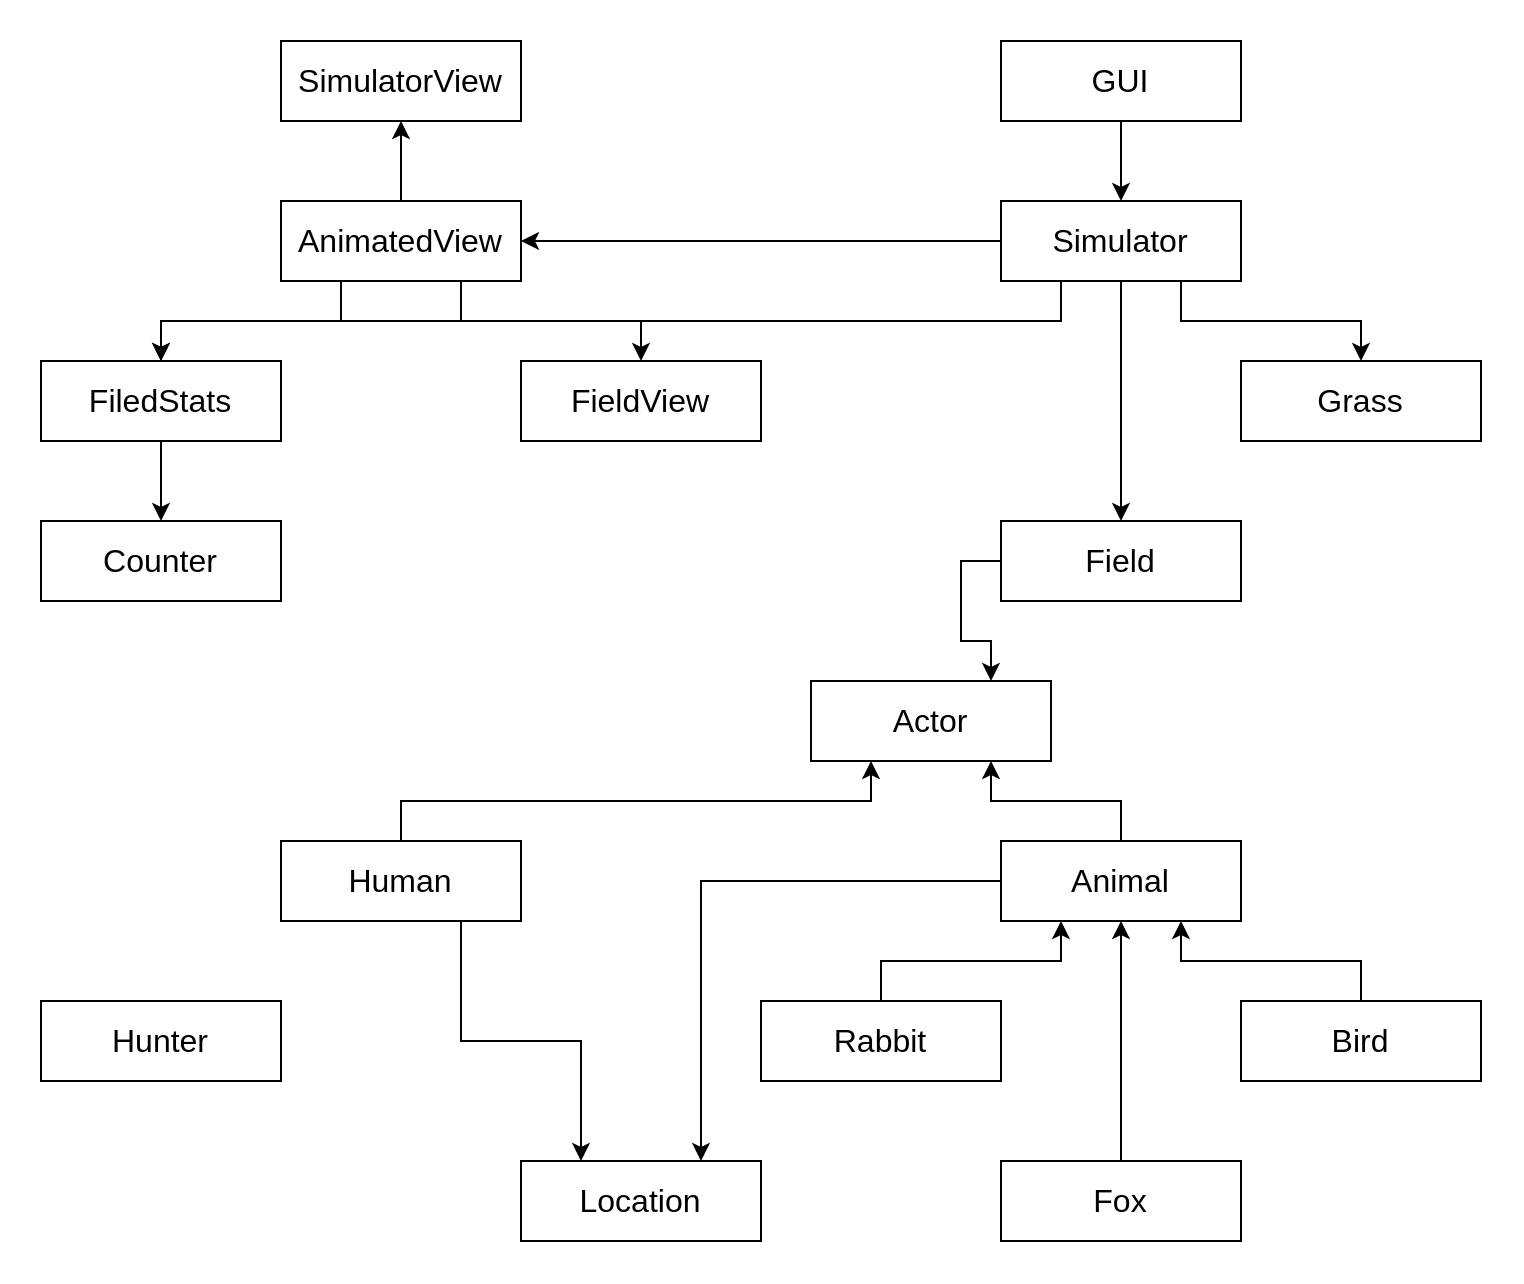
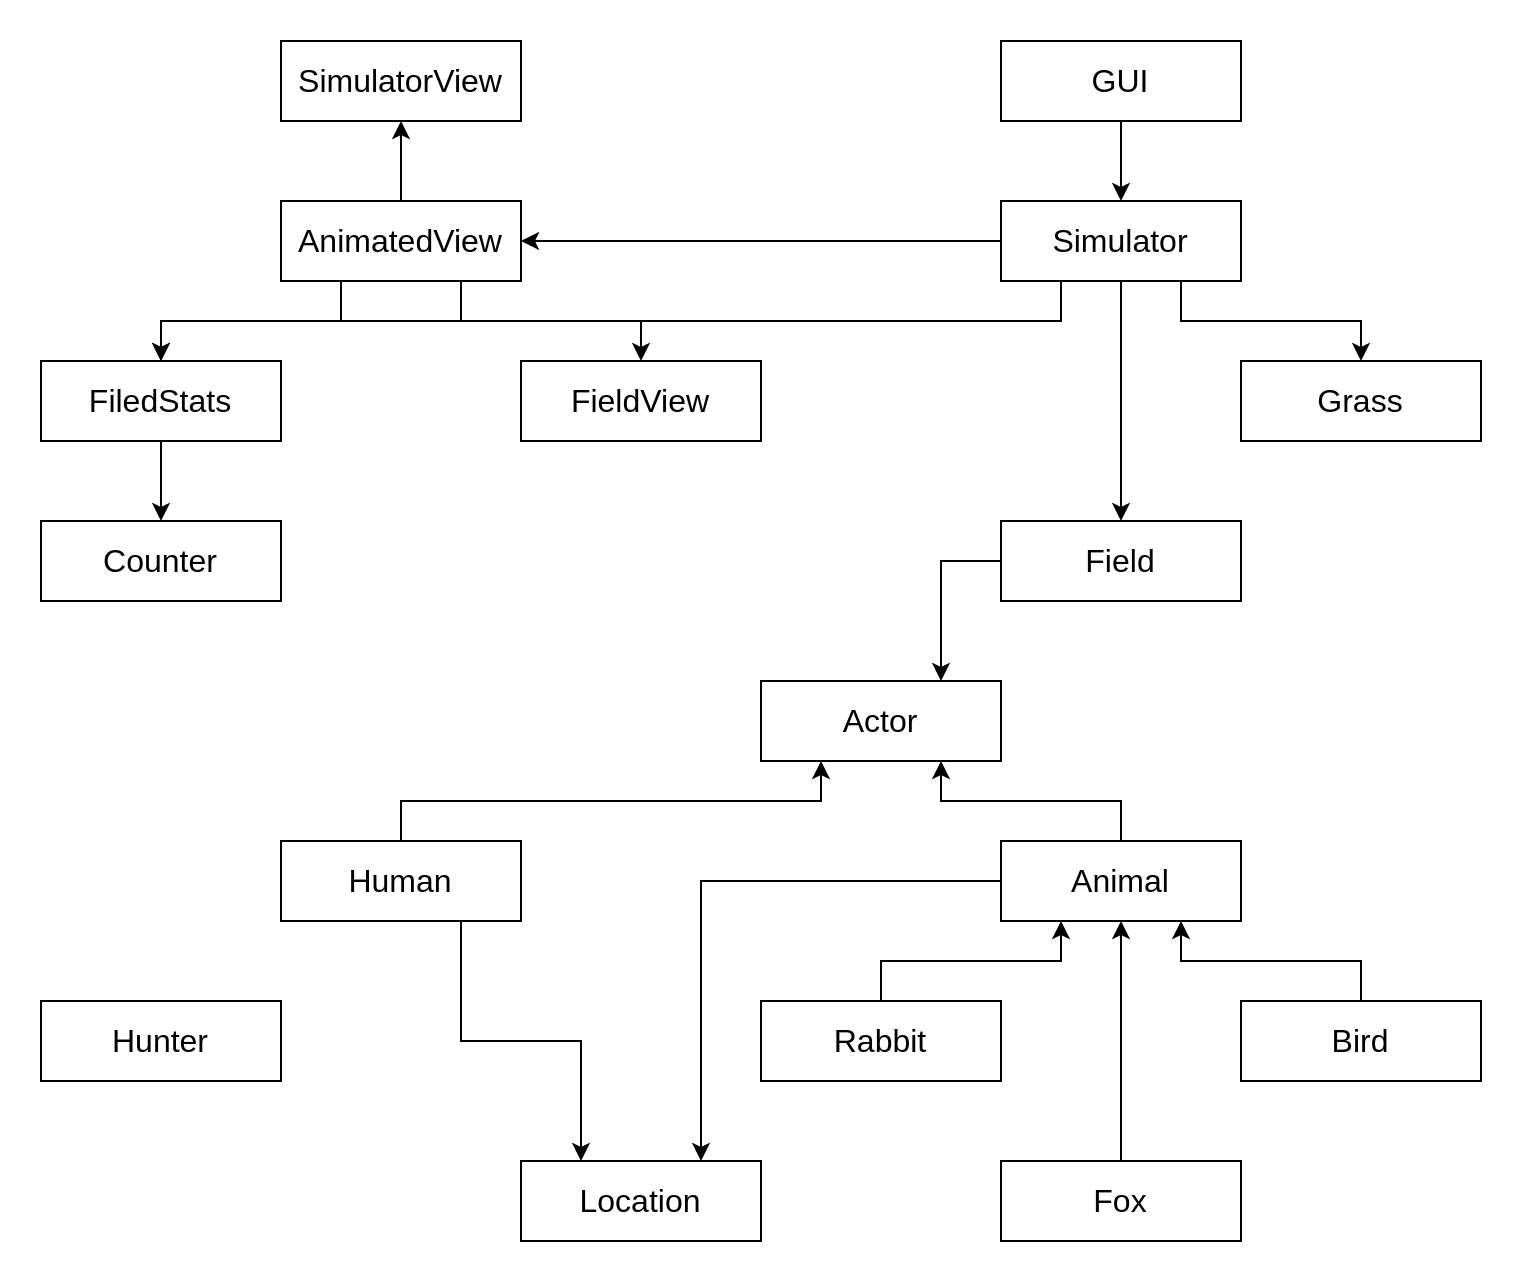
  <mxCell id="0" />
  <mxCell id="1" parent="0" />
  <mxCell id="2" value="&lt;font style=&quot;font-size: 16px;&quot;&gt;SimulatorView&lt;/font&gt;" style="rounded=0;whiteSpace=wrap;html=1;" vertex="1" parent="1"><mxGeometry width="120" height="40" as="geometry" x="140" y="20" /></mxCell>
  <mxCell id="3" style="edgeStyle=orthogonalEdgeStyle;rounded=0;orthogonalLoop=1;jettySize=auto;html=1;exitX=0.5;exitY=0;exitDx=0;exitDy=0;entryX=0.5;entryY=1;entryDx=0;entryDy=0;" edge="1" parent="1" source="6" target="2"><mxGeometry relative="1" as="geometry" /></mxCell>
  <mxCell id="4" style="edgeStyle=orthogonalEdgeStyle;rounded=0;orthogonalLoop=1;jettySize=auto;html=1;exitX=0.25;exitY=1;exitDx=0;exitDy=0;entryX=0.5;entryY=0;entryDx=0;entryDy=0;" edge="1" parent="1" source="6" target="11"><mxGeometry relative="1" as="geometry" /></mxCell>
  <mxCell id="5" style="edgeStyle=orthogonalEdgeStyle;rounded=0;orthogonalLoop=1;jettySize=auto;html=1;exitX=0.75;exitY=1;exitDx=0;exitDy=0;entryX=0.5;entryY=0;entryDx=0;entryDy=0;" edge="1" parent="1" source="6" target="9"><mxGeometry relative="1" as="geometry" /></mxCell>
  <mxCell id="6" value="&lt;font style=&quot;font-size: 16px;&quot;&gt;AnimatedView&lt;/font&gt;" style="rounded=0;whiteSpace=wrap;html=1;" vertex="1" parent="1"><mxGeometry y="100" width="120" height="40" as="geometry" x="140" /></mxCell>
  <mxCell id="7" style="edgeStyle=orthogonalEdgeStyle;rounded=0;orthogonalLoop=1;jettySize=auto;html=1;exitX=0.5;exitY=1;exitDx=0;exitDy=0;entryX=0.5;entryY=0;entryDx=0;entryDy=0;" edge="1" parent="1" source="8" target="21"><mxGeometry relative="1" as="geometry" /></mxCell>
  <mxCell id="8" value="&lt;font style=&quot;font-size: 16px;&quot;&gt;GUI&lt;/font&gt;" style="rounded=0;whiteSpace=wrap;html=1;" vertex="1" parent="1"><mxGeometry x="500" width="120" height="40" as="geometry" y="20" /></mxCell>
  <mxCell id="9" value="&lt;font style=&quot;font-size: 16px;&quot;&gt;FieldView&lt;/font&gt;" style="rounded=0;whiteSpace=wrap;html=1;" vertex="1" parent="1"><mxGeometry x="260" y="180" width="120" height="40" as="geometry" /></mxCell>
  <mxCell id="10" style="edgeStyle=orthogonalEdgeStyle;rounded=0;orthogonalLoop=1;jettySize=auto;html=1;exitX=0.5;exitY=1;exitDx=0;exitDy=0;entryX=0.5;entryY=0;entryDx=0;entryDy=0;" edge="1" parent="1" source="11" target="12"><mxGeometry relative="1" as="geometry" /></mxCell>
  <mxCell id="11" value="&lt;font style=&quot;font-size: 16px;&quot;&gt;FiledStats&lt;/font&gt;" style="rounded=0;whiteSpace=wrap;html=1;" vertex="1" parent="1"><mxGeometry x="20" y="180" width="120" height="40" as="geometry" /></mxCell>
  <mxCell id="12" value="&lt;font style=&quot;font-size: 16px;&quot;&gt;Counter&lt;/font&gt;" style="rounded=0;whiteSpace=wrap;html=1;" vertex="1" parent="1"><mxGeometry x="20" y="260" width="120" height="40" as="geometry" /></mxCell>
  <mxCell id="13" value="&lt;font style=&quot;font-size: 16px;&quot;&gt;Grass&lt;/font&gt;" style="rounded=0;whiteSpace=wrap;html=1;" vertex="1" parent="1"><mxGeometry x="620" y="180" width="120" height="40" as="geometry" /></mxCell>
  <mxCell id="14" style="edgeStyle=orthogonalEdgeStyle;rounded=0;orthogonalLoop=1;jettySize=auto;html=1;exitX=0;exitY=0.5;exitDx=0;exitDy=0;entryX=0.75;entryY=0;entryDx=0;entryDy=0;" edge="1" parent="1" source="15" target="16"><mxGeometry relative="1" as="geometry" /></mxCell>
  <mxCell id="15" value="&lt;font style=&quot;font-size: 16px;&quot;&gt;Field&lt;/font&gt;" style="rounded=0;whiteSpace=wrap;html=1;" vertex="1" parent="1"><mxGeometry x="500" y="260" width="120" height="40" as="geometry" /></mxCell>
- <mxCell id="16" value="&lt;font style=&quot;font-size: 16px;&quot;&gt;Actor&lt;/font&gt;" style="rounded=0;whiteSpace=wrap;html=1;" vertex="1" parent="1"><mxGeometry x="405" y="340" width="120" height="40" as="geometry" /></mxCell>
+ <mxCell id="16" value="&lt;font style=&quot;font-size: 16px;&quot;&gt;Actor&lt;/font&gt;" style="rounded=0;whiteSpace=wrap;html=1;" vertex="1" parent="1"><mxGeometry x="380" y="340" width="120" height="40" as="geometry" /></mxCell>
  <mxCell id="17" style="edgeStyle=orthogonalEdgeStyle;rounded=0;orthogonalLoop=1;jettySize=auto;html=1;exitX=0;exitY=0.5;exitDx=0;exitDy=0;entryX=1;entryY=0.5;entryDx=0;entryDy=0;" edge="1" parent="1" source="21" target="6"><mxGeometry relative="1" as="geometry" /></mxCell>
  <mxCell id="18" style="edgeStyle=orthogonalEdgeStyle;rounded=0;orthogonalLoop=1;jettySize=auto;html=1;exitX=0.75;exitY=1;exitDx=0;exitDy=0;entryX=0.5;entryY=0;entryDx=0;entryDy=0;" edge="1" parent="1" source="21" target="13"><mxGeometry relative="1" as="geometry" /></mxCell>
  <mxCell id="19" style="edgeStyle=orthogonalEdgeStyle;rounded=0;orthogonalLoop=1;jettySize=auto;html=1;exitX=0.5;exitY=1;exitDx=0;exitDy=0;entryX=0.5;entryY=0;entryDx=0;entryDy=0;" edge="1" parent="1" source="21" target="15"><mxGeometry relative="1" as="geometry" /></mxCell>
  <mxCell id="20" style="edgeStyle=orthogonalEdgeStyle;rounded=0;orthogonalLoop=1;jettySize=auto;html=1;exitX=0.25;exitY=1;exitDx=0;exitDy=0;" edge="1" parent="1" source="21" target="11"><mxGeometry relative="1" as="geometry" /></mxCell>
  <mxCell id="21" value="&lt;font style=&quot;font-size: 16px;&quot;&gt;Simulator&lt;/font&gt;" style="rounded=0;whiteSpace=wrap;html=1;" vertex="1" parent="1"><mxGeometry x="500" y="100" width="120" height="40" as="geometry" /></mxCell>
  <mxCell id="22" style="edgeStyle=orthogonalEdgeStyle;rounded=0;orthogonalLoop=1;jettySize=auto;html=1;exitX=0.5;exitY=0;exitDx=0;exitDy=0;entryX=0.25;entryY=1;entryDx=0;entryDy=0;" edge="1" parent="1" source="24" target="16"><mxGeometry relative="1" as="geometry" /></mxCell>
  <mxCell id="23" style="edgeStyle=orthogonalEdgeStyle;rounded=0;orthogonalLoop=1;jettySize=auto;html=1;exitX=0.75;exitY=1;exitDx=0;exitDy=0;entryX=0.25;entryY=0;entryDx=0;entryDy=0;" edge="1" parent="1" source="24" target="34"><mxGeometry relative="1" as="geometry" /></mxCell>
  <mxCell id="24" value="&lt;font style=&quot;font-size: 16px;&quot;&gt;Human&lt;/font&gt;" style="rounded=0;whiteSpace=wrap;html=1;" vertex="1" parent="1"><mxGeometry y="420" width="120" height="40" as="geometry" x="140" /></mxCell>
  <mxCell id="25" style="edgeStyle=orthogonalEdgeStyle;rounded=0;orthogonalLoop=1;jettySize=auto;html=1;exitX=0.5;exitY=0;exitDx=0;exitDy=0;entryX=0.75;entryY=1;entryDx=0;entryDy=0;" edge="1" parent="1" source="27" target="16"><mxGeometry relative="1" as="geometry" /></mxCell>
  <mxCell id="26" style="edgeStyle=orthogonalEdgeStyle;rounded=0;orthogonalLoop=1;jettySize=auto;html=1;exitX=0;exitY=0.5;exitDx=0;exitDy=0;entryX=0.75;entryY=0;entryDx=0;entryDy=0;" edge="1" parent="1" source="27" target="34"><mxGeometry relative="1" as="geometry" /></mxCell>
  <mxCell id="27" value="&lt;font style=&quot;font-size: 16px;&quot;&gt;Animal&lt;/font&gt;" style="rounded=0;whiteSpace=wrap;html=1;" vertex="1" parent="1"><mxGeometry x="500" y="420" width="120" height="40" as="geometry" /></mxCell>
  <mxCell id="28" style="edgeStyle=orthogonalEdgeStyle;rounded=0;orthogonalLoop=1;jettySize=auto;html=1;exitX=0.5;exitY=0;exitDx=0;exitDy=0;entryX=0.75;entryY=1;entryDx=0;entryDy=0;" edge="1" parent="1" source="29" target="27"><mxGeometry relative="1" as="geometry" /></mxCell>
  <mxCell id="29" value="&lt;font style=&quot;font-size: 16px;&quot;&gt;Bird&lt;/font&gt;" style="rounded=0;whiteSpace=wrap;html=1;" vertex="1" parent="1"><mxGeometry x="620" y="500" width="120" height="40" as="geometry" /></mxCell>
  <mxCell id="30" style="edgeStyle=orthogonalEdgeStyle;rounded=0;orthogonalLoop=1;jettySize=auto;html=1;exitX=0.5;exitY=0;exitDx=0;exitDy=0;entryX=0.5;entryY=1;entryDx=0;entryDy=0;" edge="1" parent="1" source="31" target="27"><mxGeometry relative="1" as="geometry" /></mxCell>
  <mxCell id="31" value="&lt;font style=&quot;font-size: 16px;&quot;&gt;Fox&lt;/font&gt;" style="rounded=0;whiteSpace=wrap;html=1;" vertex="1" parent="1"><mxGeometry x="500" y="580" width="120" height="40" as="geometry" /></mxCell>
  <mxCell id="32" style="edgeStyle=orthogonalEdgeStyle;rounded=0;orthogonalLoop=1;jettySize=auto;html=1;exitX=0.5;exitY=0;exitDx=0;exitDy=0;entryX=0.25;entryY=1;entryDx=0;entryDy=0;" edge="1" parent="1" source="33" target="27"><mxGeometry relative="1" as="geometry" /></mxCell>
  <mxCell id="33" value="&lt;font style=&quot;font-size: 16px;&quot;&gt;Rabbit&lt;/font&gt;" style="rounded=0;whiteSpace=wrap;html=1;" vertex="1" parent="1"><mxGeometry x="380" y="500" width="120" height="40" as="geometry" /></mxCell>
  <mxCell id="34" value="&lt;font style=&quot;font-size: 16px;&quot;&gt;Location&lt;/font&gt;" style="rounded=0;whiteSpace=wrap;html=1;" vertex="1" parent="1"><mxGeometry x="260" y="580" width="120" height="40" as="geometry" /></mxCell>
  <mxCell id="35" value="&lt;font style=&quot;font-size: 16px;&quot;&gt;Hunter&lt;/font&gt;" style="rounded=0;whiteSpace=wrap;html=1;" vertex="1" parent="1"><mxGeometry x="20" y="500" width="120" height="40" as="geometry" /></mxCell>
